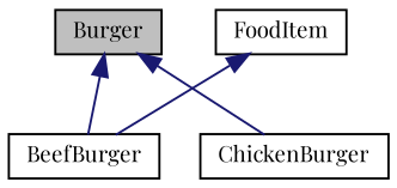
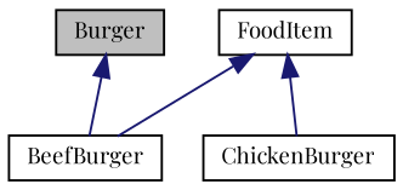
  digraph {
    fontname="Playfair Display"
    node [color=black fillcolor=white fontname="Playfair Display" fontsize=10 shape=record style=filled]
    edge [color=midnightblue dir=back fontname="Playfair Display" fontsize=10 labelfontname=Helvetica labelfontsize=10 style=solid]
    n1 [fillcolor=grey75 fontcolor=black height=0.2 label=Burger width=0.4]
    n2 [height=0.2 label=BeefBurger width=0.4]
    n3 [height=0.2 label=ChickenBurger width=0.4]
    n4 [height=0.2 label=FoodItem width=0.4]
    n1 -> n2
-   n1 -> n3
+   n4 -> n3
    n4 -> n2
  }
